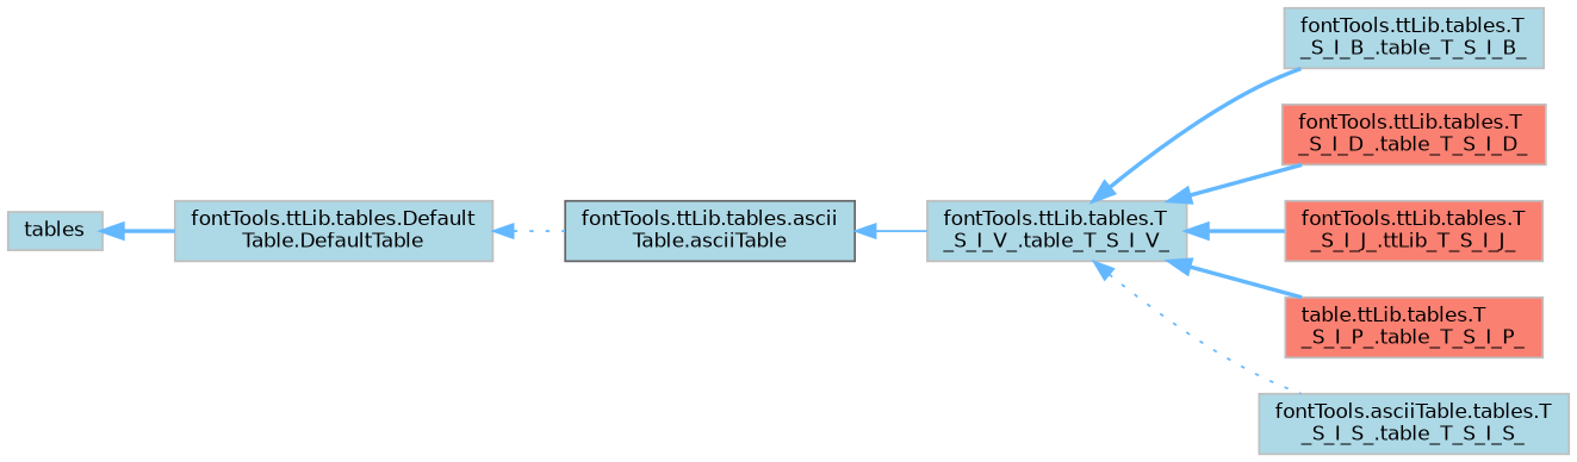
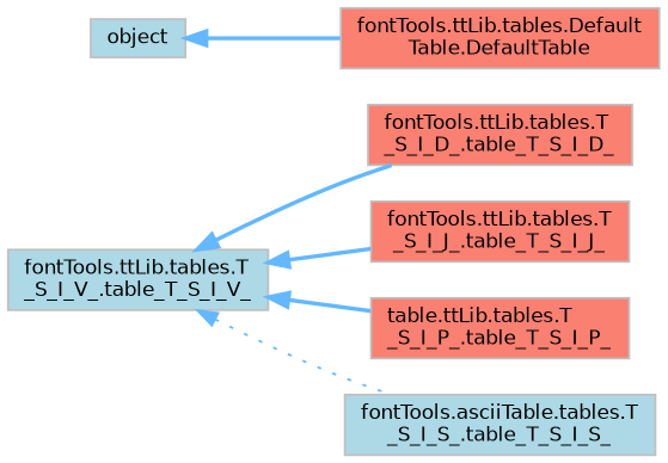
  digraph {
    rankdir=LR
    node [color=grey75 fillcolor=lightblue fontname=Helvetica fontsize=10 shape=box style=filled]
    edge [color=steelblue1 dir=back fontname=Helvetica fontsize=10 labelfontname=Helvetica labelfontsize=10 style=bold]
-   n1 [color=gray40 fontcolor=black height=0.2 label="fontTools.ttLib.tables.ascii\lTable.asciiTable" width=0.4]
    n2 [height=0.2 label="fontTools.ttLib.tables.T\l_S_I_V_.table_T_S_I_V_" width=0.4]
-   n3 [height=0.2 label="fontTools.ttLib.tables.T\l_S_I_B_.table_T_S_I_B_" width=0.4]
    n4 [fillcolor=salmon height=0.2 label="fontTools.ttLib.tables.T\l_S_I_D_.table_T_S_I_D_" width=0.4]
-   n5 [fillcolor=salmon height=0.2 label="fontTools.ttLib.tables.T\l_S_I_J_.ttLib_T_S_I_J_" width=0.4]
+   n5 [fillcolor=salmon height=0.2 label="fontTools.ttLib.tables.T\l_S_I_J_.table_T_S_I_J_" width=0.4]
    n6 [fillcolor=salmon height=0.2 label="table.ttLib.tables.T\l_S_I_P_.table_T_S_I_P_" width=0.4]
    n7 [height=0.2 label="fontTools.asciiTable.tables.T\l_S_I_S_.table_T_S_I_S_" width=0.4]
-   n8 [height=0.2 label="fontTools.ttLib.tables.Default\lTable.DefaultTable" width=0.4]
-   n9 [height=0.2 label=tables width=0.4]
-   n1 -> n2 [style=solid]
-   n2 -> n3
+   n8 [fillcolor=salmon height=0.2 label="fontTools.ttLib.tables.Default\lTable.DefaultTable" width=0.4]
+   n9 [height=0.2 label=object width=0.4]
    n2 -> n4
    n2 -> n5
    n2 -> n6
    n2 -> n7 [style=dotted]
-   n8 -> n1 [style=dotted]
    n9 -> n8
  }
